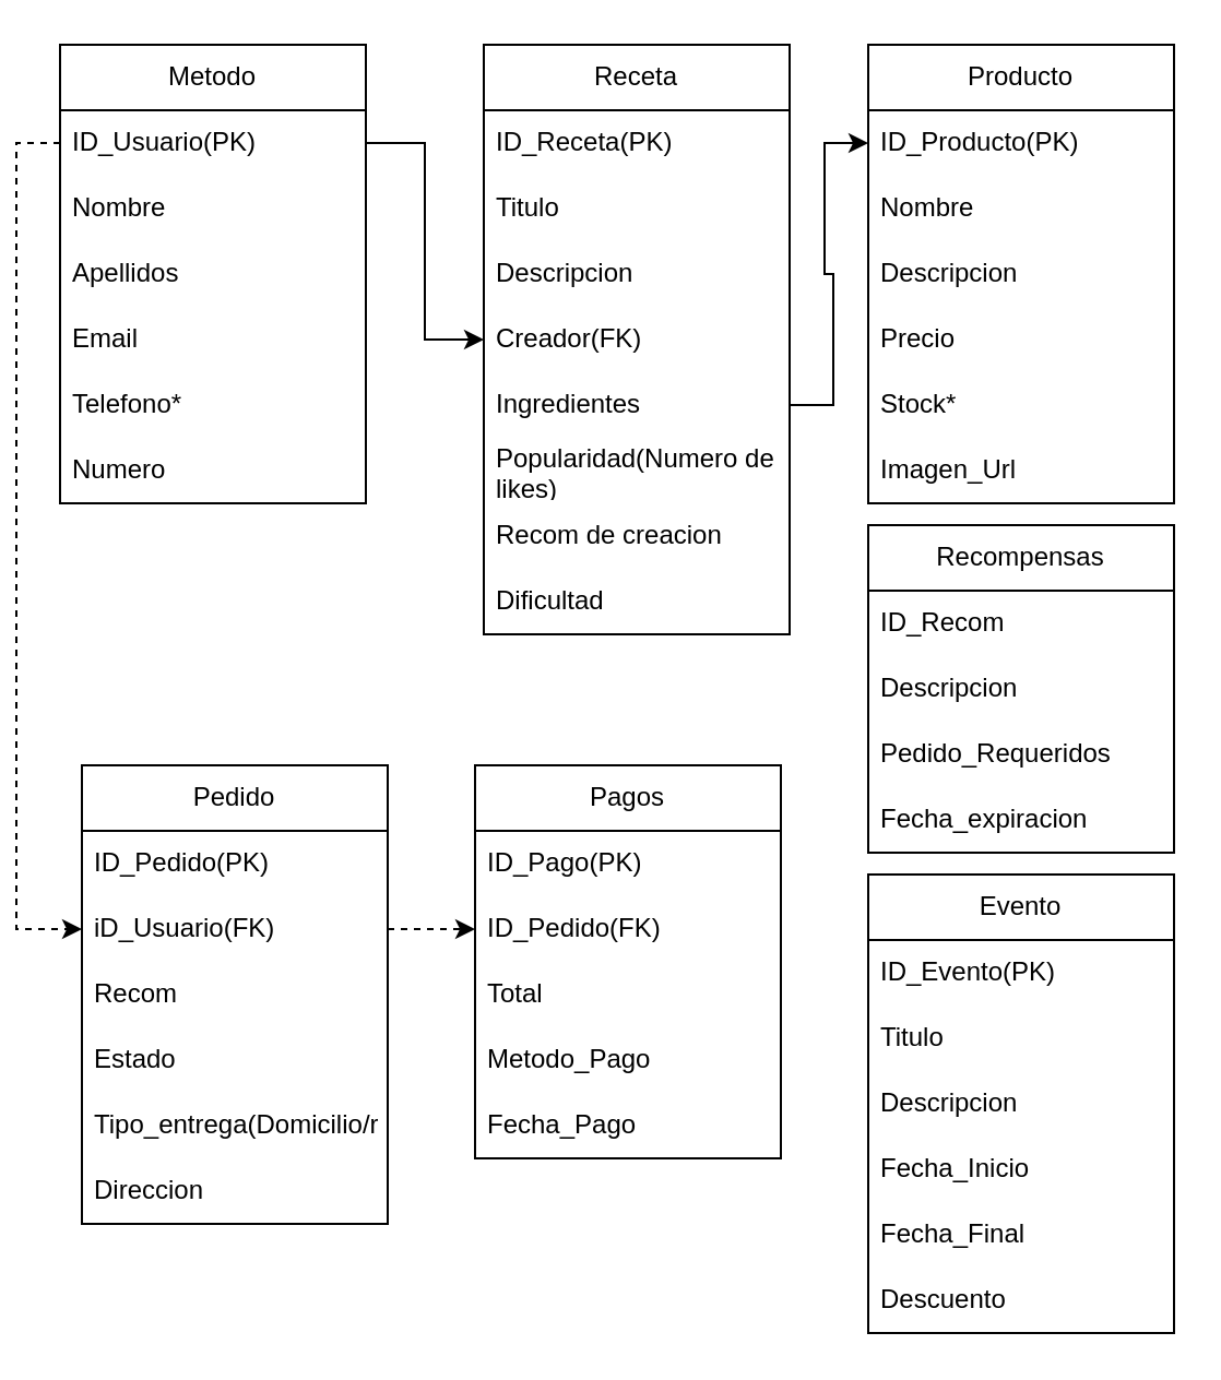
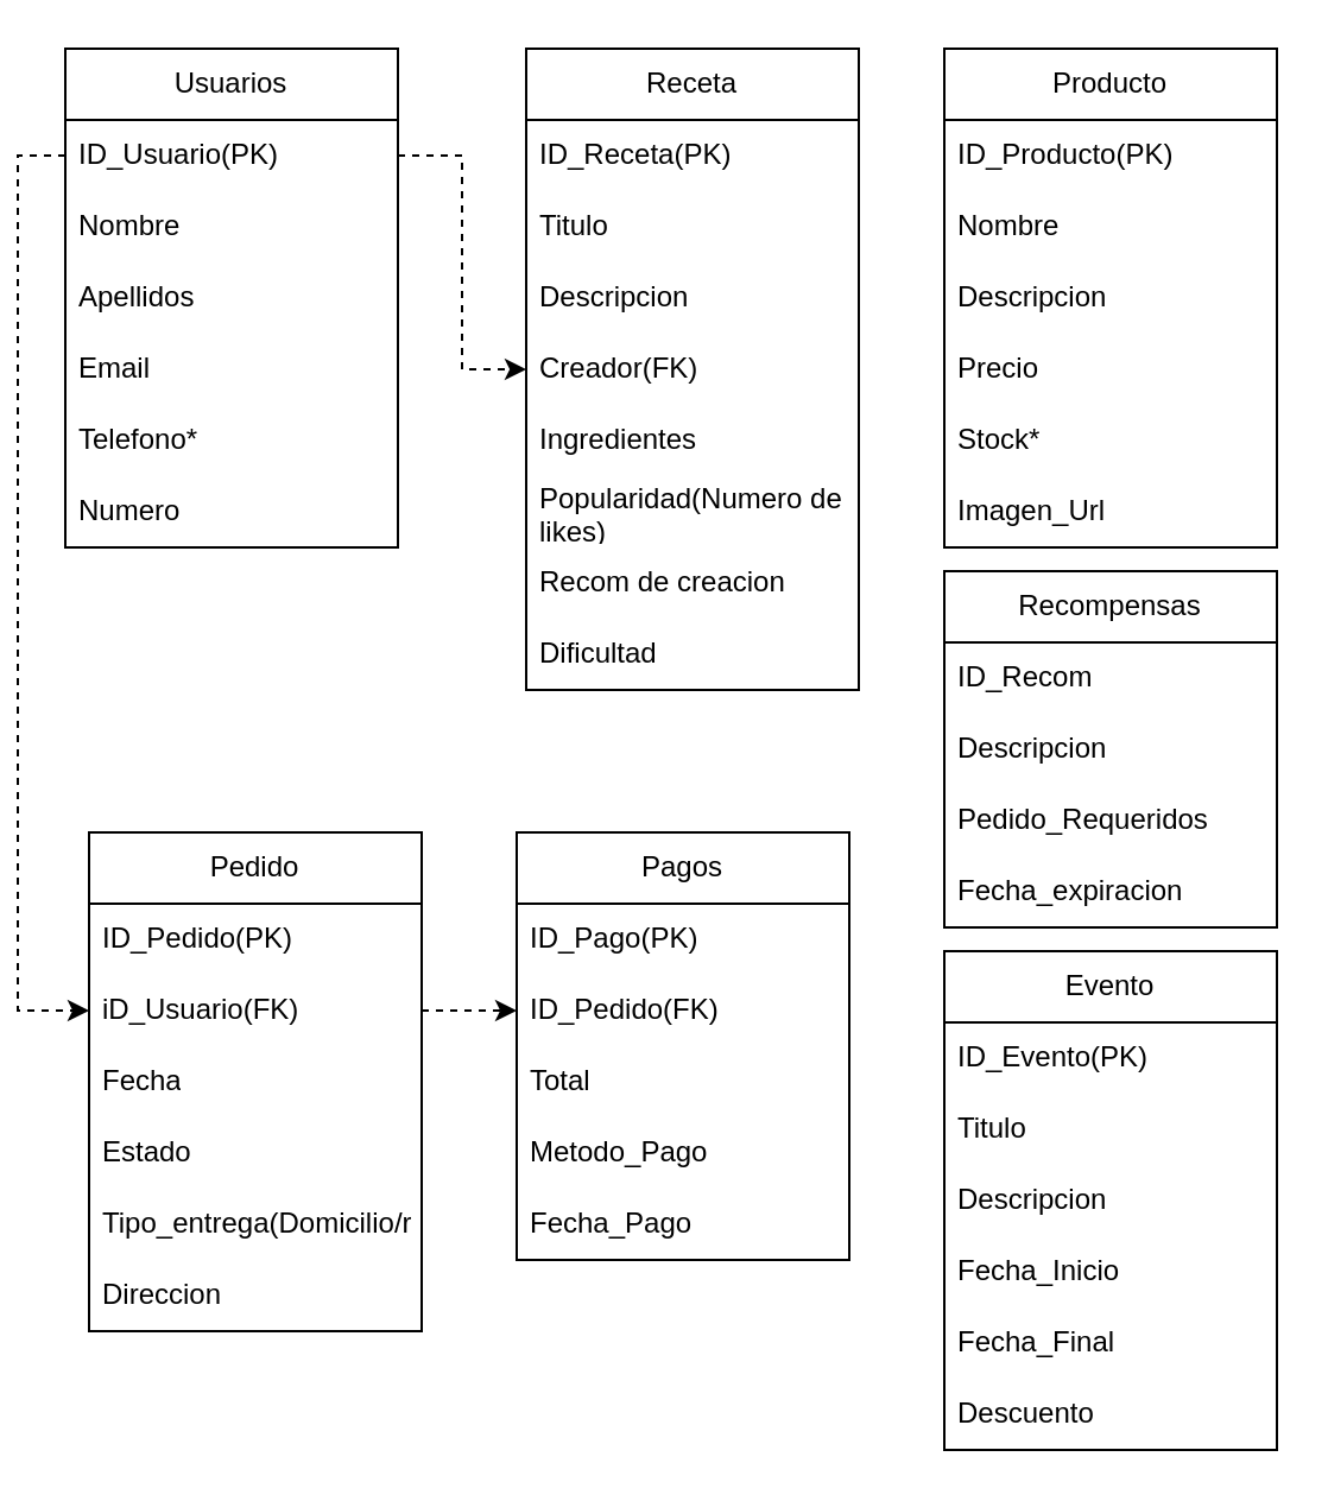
  <mxCell id="0" />
  <mxCell id="1" parent="0" />
- <mxCell id="2" value="Metodo" style="swimlane;fontStyle=0;childLayout=stackLayout;horizontal=1;startSize=30;horizontalStack=0;resizeParent=1;resizeParentMax=0;resizeLast=0;collapsible=1;marginBottom=0;whiteSpace=wrap;html=1;" vertex="1" parent="1"><mxGeometry x="20" y="20" width="140" height="210" as="geometry"><mxRectangle x="330" y="120" width="90" height="30" as="alternateBounds" /></mxGeometry></mxCell>
+ <mxCell id="2" value="Usuarios" style="swimlane;fontStyle=0;childLayout=stackLayout;horizontal=1;startSize=30;horizontalStack=0;resizeParent=1;resizeParentMax=0;resizeLast=0;collapsible=1;marginBottom=0;whiteSpace=wrap;html=1;" vertex="1" parent="1"><mxGeometry x="20" y="20" width="140" height="210" as="geometry"><mxRectangle x="330" y="120" width="90" height="30" as="alternateBounds" /></mxGeometry></mxCell>
  <mxCell id="3" value="ID_Usuario(PK)" style="text;strokeColor=none;fillColor=none;align=left;verticalAlign=middle;spacingLeft=4;spacingRight=4;overflow=hidden;points=[[0,0.5],[1,0.5]];portConstraint=eastwest;rotatable=0;whiteSpace=wrap;html=1;" vertex="1" parent="2"><mxGeometry y="30" width="140" height="30" as="geometry" /></mxCell>
  <mxCell id="4" value="Nombre" style="text;strokeColor=none;fillColor=none;align=left;verticalAlign=middle;spacingLeft=4;spacingRight=4;overflow=hidden;points=[[0,0.5],[1,0.5]];portConstraint=eastwest;rotatable=0;whiteSpace=wrap;html=1;" vertex="1" parent="2"><mxGeometry y="60" width="140" height="30" as="geometry" /></mxCell>
  <mxCell id="5" value="Apellidos" style="text;strokeColor=none;fillColor=none;align=left;verticalAlign=middle;spacingLeft=4;spacingRight=4;overflow=hidden;points=[[0,0.5],[1,0.5]];portConstraint=eastwest;rotatable=0;whiteSpace=wrap;html=1;" vertex="1" parent="2"><mxGeometry y="90" width="140" height="30" as="geometry" /></mxCell>
  <mxCell id="6" value="Email" style="text;strokeColor=none;fillColor=none;align=left;verticalAlign=middle;spacingLeft=4;spacingRight=4;overflow=hidden;points=[[0,0.5],[1,0.5]];portConstraint=eastwest;rotatable=0;whiteSpace=wrap;html=1;" vertex="1" parent="2"><mxGeometry y="120" width="140" height="30" as="geometry" /></mxCell>
  <mxCell id="7" value="Telefono*" style="text;strokeColor=none;fillColor=none;align=left;verticalAlign=middle;spacingLeft=4;spacingRight=4;overflow=hidden;points=[[0,0.5],[1,0.5]];portConstraint=eastwest;rotatable=0;whiteSpace=wrap;html=1;" vertex="1" parent="2"><mxGeometry y="150" width="140" height="30" as="geometry" /></mxCell>
  <mxCell id="8" value="Numero" style="text;strokeColor=none;fillColor=none;align=left;verticalAlign=middle;spacingLeft=4;spacingRight=4;overflow=hidden;points=[[0,0.5],[1,0.5]];portConstraint=eastwest;rotatable=0;whiteSpace=wrap;html=1;" vertex="1" parent="2"><mxGeometry y="180" width="140" height="30" as="geometry" /></mxCell>
  <mxCell id="9" value="Producto" style="swimlane;fontStyle=0;childLayout=stackLayout;horizontal=1;startSize=30;horizontalStack=0;resizeParent=1;resizeParentMax=0;resizeLast=0;collapsible=1;marginBottom=0;whiteSpace=wrap;html=1;" vertex="1" parent="1"><mxGeometry x="390" y="20" width="140" height="210" as="geometry"><mxRectangle x="120" y="350" width="90" height="30" as="alternateBounds" /></mxGeometry></mxCell>
  <mxCell id="10" value="ID_Producto(PK)" style="text;strokeColor=none;fillColor=none;align=left;verticalAlign=middle;spacingLeft=4;spacingRight=4;overflow=hidden;points=[[0,0.5],[1,0.5]];portConstraint=eastwest;rotatable=0;whiteSpace=wrap;html=1;" vertex="1" parent="9"><mxGeometry y="30" width="140" height="30" as="geometry" /></mxCell>
  <mxCell id="11" value="Nombre" style="text;strokeColor=none;fillColor=none;align=left;verticalAlign=middle;spacingLeft=4;spacingRight=4;overflow=hidden;points=[[0,0.5],[1,0.5]];portConstraint=eastwest;rotatable=0;whiteSpace=wrap;html=1;" vertex="1" parent="9"><mxGeometry y="60" width="140" height="30" as="geometry" /></mxCell>
  <mxCell id="12" value="Descripcion" style="text;strokeColor=none;fillColor=none;align=left;verticalAlign=middle;spacingLeft=4;spacingRight=4;overflow=hidden;points=[[0,0.5],[1,0.5]];portConstraint=eastwest;rotatable=0;whiteSpace=wrap;html=1;" vertex="1" parent="9"><mxGeometry y="90" width="140" height="30" as="geometry" /></mxCell>
  <mxCell id="13" value="Precio" style="text;strokeColor=none;fillColor=none;align=left;verticalAlign=middle;spacingLeft=4;spacingRight=4;overflow=hidden;points=[[0,0.5],[1,0.5]];portConstraint=eastwest;rotatable=0;whiteSpace=wrap;html=1;" vertex="1" parent="9"><mxGeometry y="120" width="140" height="30" as="geometry" /></mxCell>
  <mxCell id="14" value="Stock*" style="text;strokeColor=none;fillColor=none;align=left;verticalAlign=middle;spacingLeft=4;spacingRight=4;overflow=hidden;points=[[0,0.5],[1,0.5]];portConstraint=eastwest;rotatable=0;whiteSpace=wrap;html=1;" vertex="1" parent="9"><mxGeometry y="150" width="140" height="30" as="geometry" /></mxCell>
  <mxCell id="15" value="Imagen_Url" style="text;strokeColor=none;fillColor=none;align=left;verticalAlign=middle;spacingLeft=4;spacingRight=4;overflow=hidden;points=[[0,0.5],[1,0.5]];portConstraint=eastwest;rotatable=0;whiteSpace=wrap;html=1;" vertex="1" parent="9"><mxGeometry y="180" width="140" height="30" as="geometry" /></mxCell>
  <mxCell id="16" value="Receta" style="swimlane;fontStyle=0;childLayout=stackLayout;horizontal=1;startSize=30;horizontalStack=0;resizeParent=1;resizeParentMax=0;resizeLast=0;collapsible=1;marginBottom=0;whiteSpace=wrap;html=1;" vertex="1" parent="1"><mxGeometry x="214" y="20" width="140" height="270" as="geometry"><mxRectangle x="540" y="90" width="80" height="30" as="alternateBounds" /></mxGeometry></mxCell>
  <mxCell id="17" value="ID_Receta(PK)" style="text;strokeColor=none;fillColor=none;align=left;verticalAlign=middle;spacingLeft=4;spacingRight=4;overflow=hidden;points=[[0,0.5],[1,0.5]];portConstraint=eastwest;rotatable=0;whiteSpace=wrap;html=1;" vertex="1" parent="16"><mxGeometry y="30" width="140" height="30" as="geometry" /></mxCell>
  <mxCell id="18" value="Titulo" style="text;strokeColor=none;fillColor=none;align=left;verticalAlign=middle;spacingLeft=4;spacingRight=4;overflow=hidden;points=[[0,0.5],[1,0.5]];portConstraint=eastwest;rotatable=0;whiteSpace=wrap;html=1;" vertex="1" parent="16"><mxGeometry y="60" width="140" height="30" as="geometry" /></mxCell>
  <mxCell id="19" value="Descripcion" style="text;strokeColor=none;fillColor=none;align=left;verticalAlign=middle;spacingLeft=4;spacingRight=4;overflow=hidden;points=[[0,0.5],[1,0.5]];portConstraint=eastwest;rotatable=0;whiteSpace=wrap;html=1;" vertex="1" parent="16"><mxGeometry y="90" width="140" height="30" as="geometry" /></mxCell>
  <mxCell id="20" value="Creador(FK)" style="text;strokeColor=none;fillColor=none;align=left;verticalAlign=middle;spacingLeft=4;spacingRight=4;overflow=hidden;points=[[0,0.5],[1,0.5]];portConstraint=eastwest;rotatable=0;whiteSpace=wrap;html=1;" vertex="1" parent="16"><mxGeometry y="120" width="140" height="30" as="geometry" /></mxCell>
  <mxCell id="21" value="Ingredientes" style="text;strokeColor=none;fillColor=none;align=left;verticalAlign=middle;spacingLeft=4;spacingRight=4;overflow=hidden;points=[[0,0.5],[1,0.5]];portConstraint=eastwest;rotatable=0;whiteSpace=wrap;html=1;" vertex="1" parent="16"><mxGeometry y="150" width="140" height="30" as="geometry" /></mxCell>
  <mxCell id="22" value="Popularidad(Numero de likes)" style="text;strokeColor=none;fillColor=none;align=left;verticalAlign=middle;spacingLeft=4;spacingRight=4;overflow=hidden;points=[[0,0.5],[1,0.5]];portConstraint=eastwest;rotatable=0;whiteSpace=wrap;html=1;" vertex="1" parent="16"><mxGeometry y="180" width="140" height="30" as="geometry" /></mxCell>
  <mxCell id="23" value="Recom de creacion" style="text;strokeColor=none;fillColor=none;align=left;verticalAlign=middle;spacingLeft=4;spacingRight=4;overflow=hidden;points=[[0,0.5],[1,0.5]];portConstraint=eastwest;rotatable=0;whiteSpace=wrap;html=1;" vertex="1" parent="16"><mxGeometry y="210" width="140" height="30" as="geometry" /></mxCell>
  <mxCell id="24" value="Dificultad" style="text;strokeColor=none;fillColor=none;align=left;verticalAlign=middle;spacingLeft=4;spacingRight=4;overflow=hidden;points=[[0,0.5],[1,0.5]];portConstraint=eastwest;rotatable=0;whiteSpace=wrap;html=1;" vertex="1" parent="16"><mxGeometry y="240" width="140" height="30" as="geometry" /></mxCell>
  <mxCell id="25" value="Pedido" style="swimlane;fontStyle=0;childLayout=stackLayout;horizontal=1;startSize=30;horizontalStack=0;resizeParent=1;resizeParentMax=0;resizeLast=0;collapsible=1;marginBottom=0;whiteSpace=wrap;html=1;" vertex="1" parent="1"><mxGeometry x="30" y="350" width="140" height="210" as="geometry"><mxRectangle x="570" y="470" width="80" height="30" as="alternateBounds" /></mxGeometry></mxCell>
  <mxCell id="26" value="ID_Pedido(PK)" style="text;strokeColor=none;fillColor=none;align=left;verticalAlign=middle;spacingLeft=4;spacingRight=4;overflow=hidden;points=[[0,0.5],[1,0.5]];portConstraint=eastwest;rotatable=0;whiteSpace=wrap;html=1;" vertex="1" parent="25"><mxGeometry y="30" width="140" height="30" as="geometry" /></mxCell>
  <mxCell id="27" value="iD_Usuario(FK)" style="text;strokeColor=none;fillColor=none;align=left;verticalAlign=middle;spacingLeft=4;spacingRight=4;overflow=hidden;points=[[0,0.5],[1,0.5]];portConstraint=eastwest;rotatable=0;whiteSpace=wrap;html=1;" vertex="1" parent="25"><mxGeometry y="60" width="140" height="30" as="geometry" /></mxCell>
- <mxCell id="28" value="Recom" style="text;strokeColor=none;fillColor=none;align=left;verticalAlign=middle;spacingLeft=4;spacingRight=4;overflow=hidden;points=[[0,0.5],[1,0.5]];portConstraint=eastwest;rotatable=0;whiteSpace=wrap;html=1;" vertex="1" parent="25"><mxGeometry y="90" width="140" height="30" as="geometry" /></mxCell>
+ <mxCell id="28" value="Fecha" style="text;strokeColor=none;fillColor=none;align=left;verticalAlign=middle;spacingLeft=4;spacingRight=4;overflow=hidden;points=[[0,0.5],[1,0.5]];portConstraint=eastwest;rotatable=0;whiteSpace=wrap;html=1;" vertex="1" parent="25"><mxGeometry y="90" width="140" height="30" as="geometry" /></mxCell>
  <mxCell id="29" value="Estado" style="text;strokeColor=none;fillColor=none;align=left;verticalAlign=middle;spacingLeft=4;spacingRight=4;overflow=hidden;points=[[0,0.5],[1,0.5]];portConstraint=eastwest;rotatable=0;whiteSpace=wrap;html=1;" vertex="1" parent="25"><mxGeometry y="120" width="140" height="30" as="geometry" /></mxCell>
  <mxCell id="30" value="Tipo_entrega(Domicilio/recogida)" style="text;strokeColor=none;fillColor=none;align=left;verticalAlign=middle;spacingLeft=4;spacingRight=4;overflow=hidden;points=[[0,0.5],[1,0.5]];portConstraint=eastwest;rotatable=0;whiteSpace=wrap;html=1;" vertex="1" parent="25"><mxGeometry y="150" width="140" height="30" as="geometry" /></mxCell>
  <mxCell id="31" value="Direccion" style="text;strokeColor=none;fillColor=none;align=left;verticalAlign=middle;spacingLeft=4;spacingRight=4;overflow=hidden;points=[[0,0.5],[1,0.5]];portConstraint=eastwest;rotatable=0;whiteSpace=wrap;html=1;" vertex="1" parent="25"><mxGeometry y="180" width="140" height="30" as="geometry" /></mxCell>
  <mxCell id="32" value="Evento" style="swimlane;fontStyle=0;childLayout=stackLayout;horizontal=1;startSize=30;horizontalStack=0;resizeParent=1;resizeParentMax=0;resizeLast=0;collapsible=1;marginBottom=0;whiteSpace=wrap;html=1;" vertex="1" parent="1"><mxGeometry x="390" y="400" width="140" height="210" as="geometry"><mxRectangle x="610" y="580" width="80" height="30" as="alternateBounds" /></mxGeometry></mxCell>
  <mxCell id="33" value="ID_Evento(PK)" style="text;strokeColor=none;fillColor=none;align=left;verticalAlign=middle;spacingLeft=4;spacingRight=4;overflow=hidden;points=[[0,0.5],[1,0.5]];portConstraint=eastwest;rotatable=0;whiteSpace=wrap;html=1;" vertex="1" parent="32"><mxGeometry y="30" width="140" height="30" as="geometry" /></mxCell>
  <mxCell id="34" value="Titulo" style="text;strokeColor=none;fillColor=none;align=left;verticalAlign=middle;spacingLeft=4;spacingRight=4;overflow=hidden;points=[[0,0.5],[1,0.5]];portConstraint=eastwest;rotatable=0;whiteSpace=wrap;html=1;" vertex="1" parent="32"><mxGeometry y="60" width="140" height="30" as="geometry" /></mxCell>
  <mxCell id="35" value="Descripcion" style="text;strokeColor=none;fillColor=none;align=left;verticalAlign=middle;spacingLeft=4;spacingRight=4;overflow=hidden;points=[[0,0.5],[1,0.5]];portConstraint=eastwest;rotatable=0;whiteSpace=wrap;html=1;" vertex="1" parent="32"><mxGeometry y="90" width="140" height="30" as="geometry" /></mxCell>
  <mxCell id="36" value="Fecha_Inicio" style="text;strokeColor=none;fillColor=none;align=left;verticalAlign=middle;spacingLeft=4;spacingRight=4;overflow=hidden;points=[[0,0.5],[1,0.5]];portConstraint=eastwest;rotatable=0;whiteSpace=wrap;html=1;" vertex="1" parent="32"><mxGeometry y="120" width="140" height="30" as="geometry" /></mxCell>
  <mxCell id="37" value="Fecha_Final" style="text;strokeColor=none;fillColor=none;align=left;verticalAlign=middle;spacingLeft=4;spacingRight=4;overflow=hidden;points=[[0,0.5],[1,0.5]];portConstraint=eastwest;rotatable=0;whiteSpace=wrap;html=1;" vertex="1" parent="32"><mxGeometry y="150" width="140" height="30" as="geometry" /></mxCell>
  <mxCell id="38" value="Descuento" style="text;strokeColor=none;fillColor=none;align=left;verticalAlign=middle;spacingLeft=4;spacingRight=4;overflow=hidden;points=[[0,0.5],[1,0.5]];portConstraint=eastwest;rotatable=0;whiteSpace=wrap;html=1;" vertex="1" parent="32"><mxGeometry y="180" width="140" height="30" as="geometry" /></mxCell>
  <mxCell id="39" value="Recompensas" style="swimlane;fontStyle=0;childLayout=stackLayout;horizontal=1;startSize=30;horizontalStack=0;resizeParent=1;resizeParentMax=0;resizeLast=0;collapsible=1;marginBottom=0;whiteSpace=wrap;html=1;" vertex="1" parent="1"><mxGeometry x="390" y="240" width="140" height="150" as="geometry"><mxRectangle x="400" y="420" width="120" height="30" as="alternateBounds" /></mxGeometry></mxCell>
  <mxCell id="40" value="ID_Recom" style="text;strokeColor=none;fillColor=none;align=left;verticalAlign=middle;spacingLeft=4;spacingRight=4;overflow=hidden;points=[[0,0.5],[1,0.5]];portConstraint=eastwest;rotatable=0;whiteSpace=wrap;html=1;" vertex="1" parent="39"><mxGeometry y="30" width="140" height="30" as="geometry" /></mxCell>
  <mxCell id="41" value="Descripcion" style="text;strokeColor=none;fillColor=none;align=left;verticalAlign=middle;spacingLeft=4;spacingRight=4;overflow=hidden;points=[[0,0.5],[1,0.5]];portConstraint=eastwest;rotatable=0;whiteSpace=wrap;html=1;" vertex="1" parent="39"><mxGeometry y="60" width="140" height="30" as="geometry" /></mxCell>
  <mxCell id="42" value="Pedido_Requeridos" style="text;strokeColor=none;fillColor=none;align=left;verticalAlign=middle;spacingLeft=4;spacingRight=4;overflow=hidden;points=[[0,0.5],[1,0.5]];portConstraint=eastwest;rotatable=0;whiteSpace=wrap;html=1;" vertex="1" parent="39"><mxGeometry y="90" width="140" height="30" as="geometry" /></mxCell>
  <mxCell id="43" value="Fecha_expiracion" style="text;strokeColor=none;fillColor=none;align=left;verticalAlign=middle;spacingLeft=4;spacingRight=4;overflow=hidden;points=[[0,0.5],[1,0.5]];portConstraint=eastwest;rotatable=0;whiteSpace=wrap;html=1;" vertex="1" parent="39"><mxGeometry y="120" width="140" height="30" as="geometry" /></mxCell>
  <mxCell id="44" value="Pagos" style="swimlane;fontStyle=0;childLayout=stackLayout;horizontal=1;startSize=30;horizontalStack=0;resizeParent=1;resizeParentMax=0;resizeLast=0;collapsible=1;marginBottom=0;whiteSpace=wrap;html=1;" vertex="1" parent="1"><mxGeometry x="210" y="350" width="140" height="180" as="geometry"><mxRectangle x="630" y="410" width="70" height="30" as="alternateBounds" /></mxGeometry></mxCell>
  <mxCell id="45" value="ID_Pago(PK)" style="text;strokeColor=none;fillColor=none;align=left;verticalAlign=middle;spacingLeft=4;spacingRight=4;overflow=hidden;points=[[0,0.5],[1,0.5]];portConstraint=eastwest;rotatable=0;whiteSpace=wrap;html=1;" vertex="1" parent="44"><mxGeometry y="30" width="140" height="30" as="geometry" /></mxCell>
  <mxCell id="46" value="ID_Pedido(FK)" style="text;strokeColor=none;fillColor=none;align=left;verticalAlign=middle;spacingLeft=4;spacingRight=4;overflow=hidden;points=[[0,0.5],[1,0.5]];portConstraint=eastwest;rotatable=0;whiteSpace=wrap;html=1;" vertex="1" parent="44"><mxGeometry y="60" width="140" height="30" as="geometry" /></mxCell>
  <mxCell id="47" value="Total" style="text;strokeColor=none;fillColor=none;align=left;verticalAlign=middle;spacingLeft=4;spacingRight=4;overflow=hidden;points=[[0,0.5],[1,0.5]];portConstraint=eastwest;rotatable=0;whiteSpace=wrap;html=1;" vertex="1" parent="44"><mxGeometry y="90" width="140" height="30" as="geometry" /></mxCell>
  <mxCell id="48" value="Metodo_Pago" style="text;strokeColor=none;fillColor=none;align=left;verticalAlign=middle;spacingLeft=4;spacingRight=4;overflow=hidden;points=[[0,0.5],[1,0.5]];portConstraint=eastwest;rotatable=0;whiteSpace=wrap;html=1;" vertex="1" parent="44"><mxGeometry y="120" width="140" height="30" as="geometry" /></mxCell>
  <mxCell id="49" value="Fecha_Pago" style="text;strokeColor=none;fillColor=none;align=left;verticalAlign=middle;spacingLeft=4;spacingRight=4;overflow=hidden;points=[[0,0.5],[1,0.5]];portConstraint=eastwest;rotatable=0;whiteSpace=wrap;html=1;" vertex="1" parent="44"><mxGeometry y="150" width="140" height="30" as="geometry" /></mxCell>
  <mxCell id="50" style="edgeStyle=orthogonalEdgeStyle;rounded=0;orthogonalLoop=1;jettySize=auto;html=1;exitX=0;exitY=0.5;exitDx=0;exitDy=0;dashed=1;" edge="1" parent="1" source="3" target="27"><mxGeometry relative="1" as="geometry" /></mxCell>
- <mxCell id="51" style="edgeStyle=orthogonalEdgeStyle;rounded=0;orthogonalLoop=1;jettySize=auto;html=1;exitX=1;exitY=0.5;exitDx=0;exitDy=0;entryX=0;entryY=0.5;entryDx=0;entryDy=0;" edge="1" parent="1" source="3" target="20"><mxGeometry relative="1" as="geometry" /></mxCell>
+ <mxCell id="51" style="edgeStyle=orthogonalEdgeStyle;rounded=0;orthogonalLoop=1;jettySize=auto;html=1;exitX=1;exitY=0.5;exitDx=0;exitDy=0;entryX=0;entryY=0.5;entryDx=0;entryDy=0;dashed=1;" edge="1" parent="1" source="3" target="20"><mxGeometry relative="1" as="geometry" /></mxCell>
  <mxCell id="52" style="edgeStyle=orthogonalEdgeStyle;rounded=0;orthogonalLoop=1;jettySize=auto;html=1;exitX=1;exitY=0.5;exitDx=0;exitDy=0;entryX=0;entryY=0.5;entryDx=0;entryDy=0;dashed=1;" edge="1" parent="1" source="27" target="46"><mxGeometry relative="1" as="geometry" /></mxCell>
- <mxCell id="53" style="edgeStyle=orthogonalEdgeStyle;rounded=0;orthogonalLoop=1;jettySize=auto;html=1;exitX=1;exitY=0.5;exitDx=0;exitDy=0;entryX=0;entryY=0.5;entryDx=0;entryDy=0;" edge="1" parent="1" source="21" target="10"><mxGeometry relative="1" as="geometry" /></mxCell>
